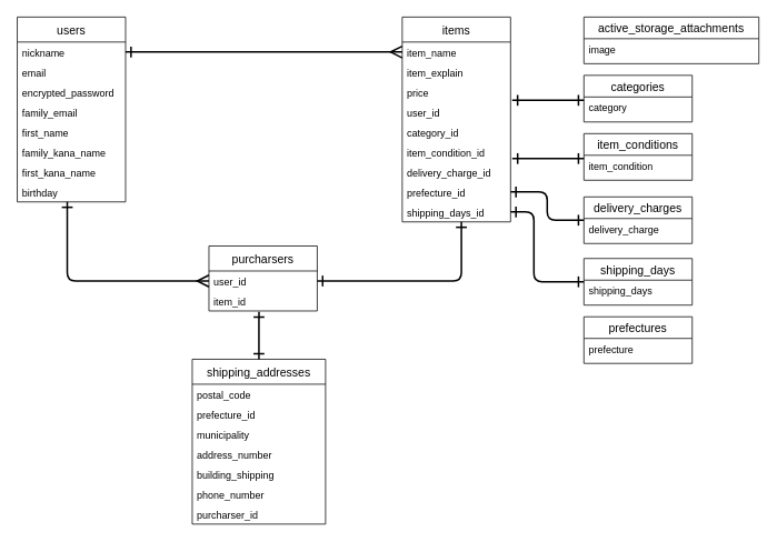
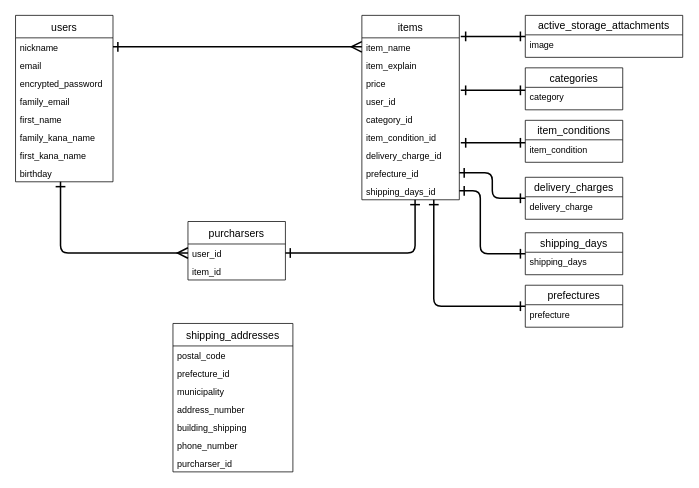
  <mxCell id="0" />
  <mxCell id="1" parent="0" />
  <mxCell id="2" value="users" style="swimlane;fontStyle=0;childLayout=stackLayout;horizontal=1;startSize=30;horizontalStack=0;resizeParent=1;resizeParentMax=0;resizeLast=0;collapsible=1;marginBottom=0;align=center;fontSize=14;" parent="1" vertex="1"><mxGeometry x="20" y="20" width="130" height="222" as="geometry" /></mxCell>
  <mxCell id="3" value="nickname" style="text;strokeColor=none;fillColor=none;spacingLeft=4;spacingRight=4;overflow=hidden;rotatable=0;points=[[0,0.5],[1,0.5]];portConstraint=eastwest;fontSize=12;" parent="2" vertex="1"><mxGeometry y="30" width="130" height="24" as="geometry" /></mxCell>
  <mxCell id="4" value="email" style="text;strokeColor=none;fillColor=none;spacingLeft=4;spacingRight=4;overflow=hidden;rotatable=0;points=[[0,0.5],[1,0.5]];portConstraint=eastwest;fontSize=12;" parent="2" vertex="1"><mxGeometry y="54" width="130" height="24" as="geometry" /></mxCell>
  <mxCell id="5" value="encrypted_password&#10;" style="text;strokeColor=none;fillColor=none;spacingLeft=4;spacingRight=4;overflow=hidden;rotatable=0;points=[[0,0.5],[1,0.5]];portConstraint=eastwest;fontSize=12;" vertex="1" parent="2"><mxGeometry y="78" width="130" height="24" as="geometry" /></mxCell>
  <mxCell id="6" value="family_email" style="text;strokeColor=none;fillColor=none;spacingLeft=4;spacingRight=4;overflow=hidden;rotatable=0;points=[[0,0.5],[1,0.5]];portConstraint=eastwest;fontSize=12;" vertex="1" parent="2"><mxGeometry y="102" width="130" height="24" as="geometry" /></mxCell>
  <mxCell id="7" value="first_name" style="text;strokeColor=none;fillColor=none;spacingLeft=4;spacingRight=4;overflow=hidden;rotatable=0;points=[[0,0.5],[1,0.5]];portConstraint=eastwest;fontSize=12;" vertex="1" parent="2"><mxGeometry y="126" width="130" height="24" as="geometry" /></mxCell>
  <mxCell id="8" value="family_kana_name" style="text;strokeColor=none;fillColor=none;spacingLeft=4;spacingRight=4;overflow=hidden;rotatable=0;points=[[0,0.5],[1,0.5]];portConstraint=eastwest;fontSize=12;" vertex="1" parent="2"><mxGeometry y="150" width="130" height="24" as="geometry" /></mxCell>
  <mxCell id="9" value="first_kana_name" style="text;strokeColor=none;fillColor=none;spacingLeft=4;spacingRight=4;overflow=hidden;rotatable=0;points=[[0,0.5],[1,0.5]];portConstraint=eastwest;fontSize=12;" vertex="1" parent="2"><mxGeometry y="174" width="130" height="24" as="geometry" /></mxCell>
  <mxCell id="10" value="birthday" style="text;strokeColor=none;fillColor=none;spacingLeft=4;spacingRight=4;overflow=hidden;rotatable=0;points=[[0,0.5],[1,0.5]];portConstraint=eastwest;fontSize=12;" vertex="1" parent="2"><mxGeometry y="198" width="130" height="24" as="geometry" /></mxCell>
  <mxCell id="11" value="" style="edgeStyle=orthogonalEdgeStyle;fontSize=12;html=1;endArrow=ERmany;startArrow=ERone;exitX=1;exitY=0.5;exitDx=0;exitDy=0;strokeWidth=2;targetPerimeterSpacing=15;endSize=11;startSize=10;endFill=0;startFill=0;sourcePerimeterSpacing=15;jumpSize=6;entryX=0;entryY=0.5;entryDx=0;entryDy=0;" edge="1" parent="2" target="37"><mxGeometry width="100" height="100" relative="1" as="geometry"><mxPoint x="60" y="222" as="sourcePoint" /><mxPoint x="180" y="317" as="targetPoint" /><Array as="points"><mxPoint x="60" y="317" /></Array></mxGeometry></mxCell>
  <mxCell id="12" style="edgeStyle=orthogonalEdgeStyle;jumpSize=6;html=1;startArrow=ERone;startFill=0;endArrow=ERone;endFill=0;startSize=10;endSize=10;sourcePerimeterSpacing=15;targetPerimeterSpacing=15;strokeWidth=2;exitX=0.546;exitY=1;exitDx=0;exitDy=0;exitPerimeter=0;entryX=1;entryY=0.5;entryDx=0;entryDy=0;" edge="1" parent="1" source="22" target="37"><mxGeometry relative="1" as="geometry"><mxPoint x="547" y="270" as="sourcePoint" /><mxPoint x="410" y="337" as="targetPoint" /><Array as="points"><mxPoint x="553" y="337" /></Array></mxGeometry></mxCell>
  <mxCell id="13" value="items" style="swimlane;fontStyle=0;childLayout=stackLayout;horizontal=1;startSize=30;horizontalStack=0;resizeParent=1;resizeParentMax=0;resizeLast=0;collapsible=1;marginBottom=0;align=center;fontSize=14;" vertex="1" parent="1"><mxGeometry x="482" y="20" width="130" height="246" as="geometry" /></mxCell>
  <mxCell id="14" value="item_name" style="text;strokeColor=none;fillColor=none;spacingLeft=4;spacingRight=4;overflow=hidden;rotatable=0;points=[[0,0.5],[1,0.5]];portConstraint=eastwest;fontSize=12;" vertex="1" parent="13"><mxGeometry y="30" width="130" height="24" as="geometry" /></mxCell>
  <mxCell id="15" value="item_explain" style="text;strokeColor=none;fillColor=none;spacingLeft=4;spacingRight=4;overflow=hidden;rotatable=0;points=[[0,0.5],[1,0.5]];portConstraint=eastwest;fontSize=12;" vertex="1" parent="13"><mxGeometry y="54" width="130" height="24" as="geometry" /></mxCell>
  <mxCell id="16" value="price" style="text;strokeColor=none;fillColor=none;spacingLeft=4;spacingRight=4;overflow=hidden;rotatable=0;points=[[0,0.5],[1,0.5]];portConstraint=eastwest;fontSize=12;" vertex="1" parent="13"><mxGeometry y="78" width="130" height="24" as="geometry" /></mxCell>
  <mxCell id="17" value="user_id" style="text;strokeColor=none;fillColor=none;spacingLeft=4;spacingRight=4;overflow=hidden;rotatable=0;points=[[0,0.5],[1,0.5]];portConstraint=eastwest;fontSize=12;" vertex="1" parent="13"><mxGeometry y="102" width="130" height="24" as="geometry" /></mxCell>
  <mxCell id="18" value="category_id" style="text;strokeColor=none;fillColor=none;spacingLeft=4;spacingRight=4;overflow=hidden;rotatable=0;points=[[0,0.5],[1,0.5]];portConstraint=eastwest;fontSize=12;" vertex="1" parent="13"><mxGeometry y="126" width="130" height="24" as="geometry" /></mxCell>
  <mxCell id="19" value="item_condition_id" style="text;strokeColor=none;fillColor=none;spacingLeft=4;spacingRight=4;overflow=hidden;rotatable=0;points=[[0,0.5],[1,0.5]];portConstraint=eastwest;fontSize=12;" vertex="1" parent="13"><mxGeometry y="150" width="130" height="24" as="geometry" /></mxCell>
  <mxCell id="20" value="delivery_charge_id" style="text;strokeColor=none;fillColor=none;spacingLeft=4;spacingRight=4;overflow=hidden;rotatable=0;points=[[0,0.5],[1,0.5]];portConstraint=eastwest;fontSize=12;" vertex="1" parent="13"><mxGeometry y="174" width="130" height="24" as="geometry" /></mxCell>
  <mxCell id="21" value="prefecture_id" style="text;strokeColor=none;fillColor=none;spacingLeft=4;spacingRight=4;overflow=hidden;rotatable=0;points=[[0,0.5],[1,0.5]];portConstraint=eastwest;fontSize=12;" vertex="1" parent="13"><mxGeometry y="198" width="130" height="24" as="geometry" /></mxCell>
  <mxCell id="22" value="shipping_days_id" style="text;strokeColor=none;fillColor=none;spacingLeft=4;spacingRight=4;overflow=hidden;rotatable=0;points=[[0,0.5],[1,0.5]];portConstraint=eastwest;fontSize=12;" vertex="1" parent="13"><mxGeometry y="222" width="130" height="24" as="geometry" /></mxCell>
+ <mxCell id="23" style="edgeStyle=orthogonalEdgeStyle;jumpStyle=none;jumpSize=6;html=1;entryX=1.015;entryY=0.114;entryDx=0;entryDy=0;entryPerimeter=0;startArrow=ERone;startFill=0;endArrow=ERone;endFill=0;sourcePerimeterSpacing=0;targetPerimeterSpacing=0;strokeWidth=2;endSize=10;startSize=10;" edge="1" parent="1" source="24" target="13"><mxGeometry relative="1" as="geometry" /></mxCell>
  <mxCell id="24" value="active_storage_attachments" style="swimlane;fontStyle=0;childLayout=stackLayout;horizontal=1;startSize=26;horizontalStack=0;resizeParent=1;resizeParentMax=0;resizeLast=0;collapsible=1;marginBottom=0;align=center;fontSize=14;" vertex="1" parent="1"><mxGeometry x="700" y="20" width="210" height="56" as="geometry" /></mxCell>
  <mxCell id="25" value="image" style="text;strokeColor=none;fillColor=none;spacingLeft=4;spacingRight=4;overflow=hidden;rotatable=0;points=[[0,0.5],[1,0.5]];portConstraint=eastwest;fontSize=12;" vertex="1" parent="24"><mxGeometry y="26" width="210" height="30" as="geometry" /></mxCell>
  <mxCell id="26" value="categories" style="swimlane;fontStyle=0;childLayout=stackLayout;horizontal=1;startSize=26;horizontalStack=0;resizeParent=1;resizeParentMax=0;resizeLast=0;collapsible=1;marginBottom=0;align=center;fontSize=14;" vertex="1" parent="1"><mxGeometry x="700" y="90" width="130" height="56" as="geometry" /></mxCell>
  <mxCell id="27" value="category" style="text;strokeColor=none;fillColor=none;spacingLeft=4;spacingRight=4;overflow=hidden;rotatable=0;points=[[0,0.5],[1,0.5]];portConstraint=eastwest;fontSize=12;" vertex="1" parent="26"><mxGeometry y="26" width="130" height="30" as="geometry" /></mxCell>
  <mxCell id="28" value="item_conditions" style="swimlane;fontStyle=0;childLayout=stackLayout;horizontal=1;startSize=26;horizontalStack=0;resizeParent=1;resizeParentMax=0;resizeLast=0;collapsible=1;marginBottom=0;align=center;fontSize=14;" vertex="1" parent="1"><mxGeometry x="700" y="160" width="130" height="56" as="geometry" /></mxCell>
  <mxCell id="29" value="item_condition" style="text;strokeColor=none;fillColor=none;spacingLeft=4;spacingRight=4;overflow=hidden;rotatable=0;points=[[0,0.5],[1,0.5]];portConstraint=eastwest;fontSize=12;" vertex="1" parent="28"><mxGeometry y="26" width="130" height="30" as="geometry" /></mxCell>
  <mxCell id="30" value="delivery_charges" style="swimlane;fontStyle=0;childLayout=stackLayout;horizontal=1;startSize=26;horizontalStack=0;resizeParent=1;resizeParentMax=0;resizeLast=0;collapsible=1;marginBottom=0;align=center;fontSize=14;" vertex="1" parent="1"><mxGeometry x="700" y="236" width="130" height="56" as="geometry" /></mxCell>
  <mxCell id="31" value="delivery_charge" style="text;strokeColor=none;fillColor=none;spacingLeft=4;spacingRight=4;overflow=hidden;rotatable=0;points=[[0,0.5],[1,0.5]];portConstraint=eastwest;fontSize=12;" vertex="1" parent="30"><mxGeometry y="26" width="130" height="30" as="geometry" /></mxCell>
  <mxCell id="32" value="prefectures" style="swimlane;fontStyle=0;childLayout=stackLayout;horizontal=1;startSize=26;horizontalStack=0;resizeParent=1;resizeParentMax=0;resizeLast=0;collapsible=1;marginBottom=0;align=center;fontSize=14;" vertex="1" parent="1"><mxGeometry x="700" y="380" width="130" height="56" as="geometry" /></mxCell>
  <mxCell id="33" value="prefecture" style="text;strokeColor=none;fillColor=none;spacingLeft=4;spacingRight=4;overflow=hidden;rotatable=0;points=[[0,0.5],[1,0.5]];portConstraint=eastwest;fontSize=12;" vertex="1" parent="32"><mxGeometry y="26" width="130" height="30" as="geometry" /></mxCell>
  <mxCell id="34" value="shipping_days" style="swimlane;fontStyle=0;childLayout=stackLayout;horizontal=1;startSize=26;horizontalStack=0;resizeParent=1;resizeParentMax=0;resizeLast=0;collapsible=1;marginBottom=0;align=center;fontSize=14;" vertex="1" parent="1"><mxGeometry x="700" y="310" width="130" height="56" as="geometry" /></mxCell>
  <mxCell id="35" value="shipping_days" style="text;strokeColor=none;fillColor=none;spacingLeft=4;spacingRight=4;overflow=hidden;rotatable=0;points=[[0,0.5],[1,0.5]];portConstraint=eastwest;fontSize=12;" vertex="1" parent="34"><mxGeometry y="26" width="130" height="30" as="geometry" /></mxCell>
  <mxCell id="36" value="purcharsers" style="swimlane;fontStyle=0;childLayout=stackLayout;horizontal=1;startSize=30;horizontalStack=0;resizeParent=1;resizeParentMax=0;resizeLast=0;collapsible=1;marginBottom=0;align=center;fontSize=14;" vertex="1" parent="1"><mxGeometry x="250" y="295" width="130" height="78" as="geometry" /></mxCell>
  <mxCell id="37" value="user_id" style="text;strokeColor=none;fillColor=none;spacingLeft=4;spacingRight=4;overflow=hidden;rotatable=0;points=[[0,0.5],[1,0.5]];portConstraint=eastwest;fontSize=12;" vertex="1" parent="36"><mxGeometry y="30" width="130" height="24" as="geometry" /></mxCell>
  <mxCell id="38" value="item_id" style="text;strokeColor=none;fillColor=none;spacingLeft=4;spacingRight=4;overflow=hidden;rotatable=0;points=[[0,0.5],[1,0.5]];portConstraint=eastwest;fontSize=12;" vertex="1" parent="36"><mxGeometry y="54" width="130" height="24" as="geometry" /></mxCell>
  <mxCell id="39" value="" style="edgeStyle=entityRelationEdgeStyle;fontSize=12;html=1;endArrow=ERmany;startArrow=ERone;entryX=0;entryY=0.5;entryDx=0;entryDy=0;exitX=1;exitY=0.5;exitDx=0;exitDy=0;strokeWidth=2;targetPerimeterSpacing=15;endSize=11;startSize=10;endFill=0;startFill=0;sourcePerimeterSpacing=15;" edge="1" parent="1" source="3" target="14"><mxGeometry width="100" height="100" relative="1" as="geometry"><mxPoint x="180" y="120" as="sourcePoint" /><mxPoint x="280" y="20" as="targetPoint" /></mxGeometry></mxCell>
  <mxCell id="40" style="edgeStyle=orthogonalEdgeStyle;jumpStyle=none;jumpSize=6;html=1;entryX=1.015;entryY=0.114;entryDx=0;entryDy=0;entryPerimeter=0;startArrow=ERone;startFill=0;endArrow=ERone;endFill=0;sourcePerimeterSpacing=0;targetPerimeterSpacing=0;strokeWidth=2;endSize=10;startSize=10;" edge="1" parent="1"><mxGeometry relative="1" as="geometry"><mxPoint x="700" y="120" as="sourcePoint" /><mxPoint x="613.95" y="120" as="targetPoint" /></mxGeometry></mxCell>
  <mxCell id="41" style="edgeStyle=orthogonalEdgeStyle;jumpStyle=none;jumpSize=6;html=1;startArrow=ERone;startFill=0;endArrow=ERone;endFill=0;sourcePerimeterSpacing=0;targetPerimeterSpacing=0;strokeWidth=2;endSize=10;startSize=10;" edge="1" parent="1"><mxGeometry relative="1" as="geometry"><mxPoint x="700" y="190" as="sourcePoint" /><mxPoint x="614" y="190" as="targetPoint" /></mxGeometry></mxCell>
  <mxCell id="42" style="edgeStyle=orthogonalEdgeStyle;jumpStyle=none;jumpSize=6;html=1;entryX=1;entryY=0.5;entryDx=0;entryDy=0;startArrow=ERone;startFill=0;endArrow=ERone;endFill=0;sourcePerimeterSpacing=0;targetPerimeterSpacing=0;strokeWidth=2;exitX=0;exitY=0.5;exitDx=0;exitDy=0;endSize=10;startSize=10;" edge="1" parent="1" source="30" target="21"><mxGeometry relative="1" as="geometry"><mxPoint x="670" y="290" as="sourcePoint" /><mxPoint x="583.95" y="290" as="targetPoint" /></mxGeometry></mxCell>
  <mxCell id="43" style="edgeStyle=orthogonalEdgeStyle;jumpStyle=none;jumpSize=6;html=1;entryX=1;entryY=0.5;entryDx=0;entryDy=0;startArrow=ERone;startFill=0;endArrow=ERone;endFill=0;sourcePerimeterSpacing=0;targetPerimeterSpacing=0;strokeWidth=2;exitX=0;exitY=0.5;exitDx=0;exitDy=0;endSize=10;startSize=10;" edge="1" parent="1" source="34" target="22"><mxGeometry relative="1" as="geometry"><mxPoint x="700" y="340" as="sourcePoint" /><mxPoint x="612" y="306" as="targetPoint" /><Array as="points"><mxPoint x="640" y="338" /><mxPoint x="640" y="254" /></Array></mxGeometry></mxCell>
+ <mxCell id="44" style="edgeStyle=orthogonalEdgeStyle;jumpStyle=none;jumpSize=6;html=1;startArrow=ERone;startFill=0;endArrow=ERone;endFill=0;sourcePerimeterSpacing=0;targetPerimeterSpacing=0;strokeWidth=2;exitX=0;exitY=0.5;exitDx=0;exitDy=0;entryX=0.738;entryY=1;entryDx=0;entryDy=0;entryPerimeter=0;endSize=10;startSize=10;" edge="1" parent="1" source="32" target="22"><mxGeometry relative="1" as="geometry"><mxPoint x="660" y="410" as="sourcePoint" /><mxPoint x="590" y="280" as="targetPoint" /><Array as="points"><mxPoint x="578" y="408" /></Array></mxGeometry></mxCell>
  <mxCell id="45" value="shipping_addresses" style="swimlane;fontStyle=0;childLayout=stackLayout;horizontal=1;startSize=30;horizontalStack=0;resizeParent=1;resizeParentMax=0;resizeLast=0;collapsible=1;marginBottom=0;align=center;fontSize=14;" vertex="1" parent="1"><mxGeometry x="230" y="431" width="160" height="198" as="geometry" /></mxCell>
  <mxCell id="46" value="postal_code" style="text;strokeColor=none;fillColor=none;spacingLeft=4;spacingRight=4;overflow=hidden;rotatable=0;points=[[0,0.5],[1,0.5]];portConstraint=eastwest;fontSize=12;" vertex="1" parent="45"><mxGeometry y="30" width="160" height="24" as="geometry" /></mxCell>
  <mxCell id="47" value="prefecture_id" style="text;strokeColor=none;fillColor=none;spacingLeft=4;spacingRight=4;overflow=hidden;rotatable=0;points=[[0,0.5],[1,0.5]];portConstraint=eastwest;fontSize=12;" vertex="1" parent="45"><mxGeometry y="54" width="160" height="24" as="geometry" /></mxCell>
  <mxCell id="48" value="municipality" style="text;strokeColor=none;fillColor=none;spacingLeft=4;spacingRight=4;overflow=hidden;rotatable=0;points=[[0,0.5],[1,0.5]];portConstraint=eastwest;fontSize=12;" vertex="1" parent="45"><mxGeometry y="78" width="160" height="24" as="geometry" /></mxCell>
  <mxCell id="49" value="address_number" style="text;strokeColor=none;fillColor=none;spacingLeft=4;spacingRight=4;overflow=hidden;rotatable=0;points=[[0,0.5],[1,0.5]];portConstraint=eastwest;fontSize=12;" vertex="1" parent="45"><mxGeometry y="102" width="160" height="24" as="geometry" /></mxCell>
  <mxCell id="50" value="building_shipping" style="text;strokeColor=none;fillColor=none;spacingLeft=4;spacingRight=4;overflow=hidden;rotatable=0;points=[[0,0.5],[1,0.5]];portConstraint=eastwest;fontSize=12;" vertex="1" parent="45"><mxGeometry y="126" width="160" height="24" as="geometry" /></mxCell>
  <mxCell id="51" value="phone_number" style="text;strokeColor=none;fillColor=none;spacingLeft=4;spacingRight=4;overflow=hidden;rotatable=0;points=[[0,0.5],[1,0.5]];portConstraint=eastwest;fontSize=12;" vertex="1" parent="45"><mxGeometry y="150" width="160" height="24" as="geometry" /></mxCell>
  <mxCell id="52" value="purcharser_id" style="text;strokeColor=none;fillColor=none;spacingLeft=4;spacingRight=4;overflow=hidden;rotatable=0;points=[[0,0.5],[1,0.5]];portConstraint=eastwest;fontSize=12;" vertex="1" parent="45"><mxGeometry y="174" width="160" height="24" as="geometry" /></mxCell>
- <mxCell id="53" style="jumpStyle=none;jumpSize=6;html=1;startArrow=ERone;startFill=0;endArrow=ERone;endFill=0;sourcePerimeterSpacing=0;targetPerimeterSpacing=0;strokeWidth=2;endSize=10;startSize=10;entryX=0.5;entryY=0;entryDx=0;entryDy=0;exitX=0.462;exitY=1.042;exitDx=0;exitDy=0;exitPerimeter=0;" edge="1" parent="1" source="38" target="45"><mxGeometry relative="1" as="geometry"><mxPoint x="310" y="380" as="sourcePoint" /><mxPoint x="310" y="430" as="targetPoint" /></mxGeometry></mxCell>
